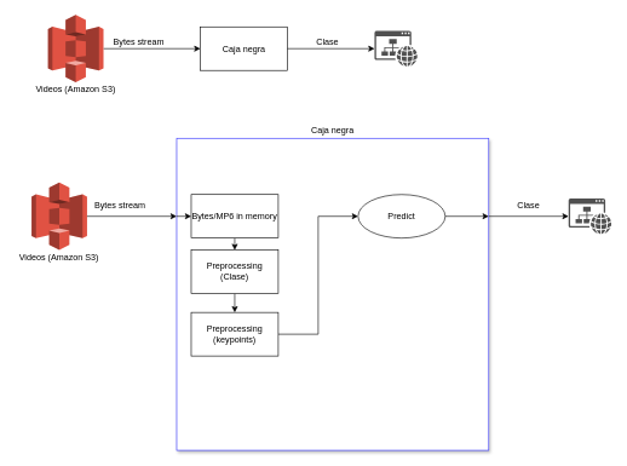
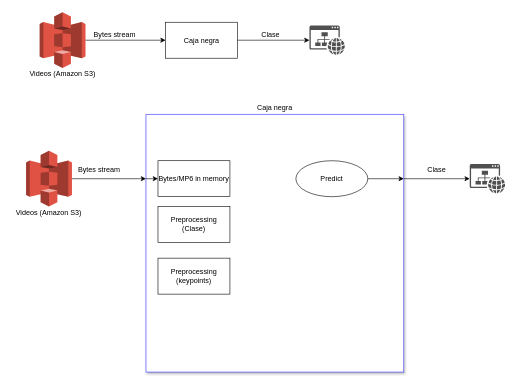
  <mxCell id="0" />
  <mxCell id="1" parent="0" />
  <mxCell id="2" value="" style="whiteSpace=wrap;html=1;aspect=fixed;shadow=1;strokeColor=#3333FF;" parent="1" vertex="1"><mxGeometry x="243" y="190" width="430" height="430" as="geometry" /></mxCell>
  <mxCell id="3" value="Caja negra" style="rounded=0;whiteSpace=wrap;html=1;" parent="1" vertex="1"><mxGeometry x="275.62" y="36.5" width="120" height="60" as="geometry" /></mxCell>
  <mxCell id="4" value="" style="endArrow=classic;html=1;entryX=0;entryY=0.5;entryDx=0;entryDy=0;" parent="1" source="5" target="3" edge="1"><mxGeometry width="50" height="50" relative="1" as="geometry"><mxPoint x="145.62" y="66.5" as="sourcePoint" /><mxPoint x="205.62" y="16.5" as="targetPoint" /></mxGeometry></mxCell>
  <mxCell id="5" value="" style="outlineConnect=0;dashed=0;verticalLabelPosition=bottom;verticalAlign=top;align=center;html=1;shape=mxgraph.aws3.s3;fillColor=#E05243;gradientColor=none;" parent="1" vertex="1"><mxGeometry x="65.62" y="20" width="76.5" height="93" as="geometry" /></mxCell>
  <mxCell id="6" value="Videos (Amazon S3)" style="text;html=1;strokeColor=none;fillColor=none;align=center;verticalAlign=middle;whiteSpace=wrap;rounded=0;" parent="1" vertex="1"><mxGeometry x="43" y="113" width="121.75" height="20" as="geometry" /></mxCell>
  <mxCell id="7" value="Bytes stream" style="text;html=1;strokeColor=none;fillColor=none;align=center;verticalAlign=middle;whiteSpace=wrap;rounded=0;" parent="1" vertex="1"><mxGeometry x="145.62" y="46.5" width="90" height="20" as="geometry" /></mxCell>
  <mxCell id="8" value="" style="sketch=0;pointerEvents=1;shadow=0;dashed=0;html=1;strokeColor=none;fillColor=#505050;labelPosition=center;verticalLabelPosition=bottom;verticalAlign=top;outlineConnect=0;align=center;shape=mxgraph.office.concepts.website;" parent="1" vertex="1"><mxGeometry x="515.62" y="42" width="59" height="49" as="geometry" /></mxCell>
  <mxCell id="9" value="Clase" style="text;html=1;strokeColor=none;fillColor=none;align=center;verticalAlign=middle;whiteSpace=wrap;rounded=0;" parent="1" vertex="1"><mxGeometry x="405.62" y="46.5" width="90" height="20" as="geometry" /></mxCell>
  <mxCell id="10" value="" style="endArrow=classic;html=1;exitX=1;exitY=0.5;exitDx=0;exitDy=0;" parent="1" source="3" target="8" edge="1"><mxGeometry width="50" height="50" relative="1" as="geometry"><mxPoint x="441.12" y="96.5" as="sourcePoint" /><mxPoint x="505.62" y="66.5" as="targetPoint" /></mxGeometry></mxCell>
  <mxCell id="11" value="" style="outlineConnect=0;dashed=0;verticalLabelPosition=bottom;verticalAlign=top;align=center;html=1;shape=mxgraph.aws3.s3;fillColor=#E05243;gradientColor=none;" parent="1" vertex="1"><mxGeometry x="43" y="251" width="76.5" height="93" as="geometry" /></mxCell>
  <mxCell id="12" value="Videos (Amazon S3)" style="text;html=1;strokeColor=none;fillColor=none;align=center;verticalAlign=middle;whiteSpace=wrap;rounded=0;" parent="1" vertex="1"><mxGeometry x="20.37" y="344" width="121.75" height="20" as="geometry" /></mxCell>
  <mxCell id="13" value="" style="sketch=0;pointerEvents=1;shadow=0;dashed=0;html=1;strokeColor=none;fillColor=#505050;labelPosition=center;verticalLabelPosition=bottom;verticalAlign=top;outlineConnect=0;align=center;shape=mxgraph.office.concepts.website;" parent="1" vertex="1"><mxGeometry x="783" y="273" width="59" height="49" as="geometry" /></mxCell>
  <mxCell id="14" value="" style="group" parent="1" vertex="1" connectable="0"><mxGeometry x="119.5" y="273" width="90" height="20" as="geometry" /></mxCell>
  <mxCell id="15" value="Bytes stream" style="text;html=1;strokeColor=none;fillColor=none;align=center;verticalAlign=middle;whiteSpace=wrap;rounded=0;" parent="14" vertex="1"><mxGeometry width="90" height="20" as="geometry" /></mxCell>
  <mxCell id="16" value="" style="group" parent="1" vertex="1" connectable="0"><mxGeometry x="683" y="273" width="90" height="20" as="geometry" /></mxCell>
  <mxCell id="17" value="Clase" style="text;html=1;strokeColor=none;fillColor=none;align=center;verticalAlign=middle;whiteSpace=wrap;rounded=0;" parent="16" vertex="1"><mxGeometry width="90" height="20" as="geometry" /></mxCell>
  <mxCell id="18" value="Caja negra" style="text;html=1;strokeColor=none;fillColor=none;align=center;verticalAlign=middle;whiteSpace=wrap;rounded=0;" parent="1" vertex="1"><mxGeometry x="418" y="170" width="80" height="20" as="geometry" /></mxCell>
  <mxCell id="19" style="edgeStyle=orthogonalEdgeStyle;rounded=0;orthogonalLoop=1;jettySize=auto;html=1;exitX=0;exitY=0.25;exitDx=0;exitDy=0;entryX=0;entryY=0.5;entryDx=0;entryDy=0;" parent="1" source="2" target="23" edge="1"><mxGeometry relative="1" as="geometry" /></mxCell>
  <mxCell id="20" value="" style="endArrow=classic;html=1;exitX=1;exitY=0.25;exitDx=0;exitDy=0;" parent="1" source="2" target="13" edge="1"><mxGeometry width="50" height="50" relative="1" as="geometry"><mxPoint x="673" y="228.25" as="sourcePoint" /><mxPoint x="753" y="221" as="targetPoint" /></mxGeometry></mxCell>
  <mxCell id="21" value="" style="endArrow=classic;html=1;entryX=0;entryY=0.25;entryDx=0;entryDy=0;exitX=1;exitY=0.5;exitDx=0;exitDy=0;exitPerimeter=0;" parent="1" source="11" target="2" edge="1"><mxGeometry width="50" height="50" relative="1" as="geometry"><mxPoint x="163" y="227" as="sourcePoint" /><mxPoint x="170.38" y="314.75" as="targetPoint" /></mxGeometry></mxCell>
- <mxCell id="22" style="edgeStyle=orthogonalEdgeStyle;rounded=0;orthogonalLoop=1;jettySize=auto;html=1;exitX=0.5;exitY=1;exitDx=0;exitDy=0;entryX=0.5;entryY=0;entryDx=0;entryDy=0;" parent="1" source="23" target="25" edge="1"><mxGeometry relative="1" as="geometry" /></mxCell>
  <mxCell id="23" value="Bytes/MP6 in memory" style="rounded=0;whiteSpace=wrap;html=1;" parent="1" vertex="1"><mxGeometry x="263" y="267.5" width="120" height="60" as="geometry" /></mxCell>
- <mxCell id="24" style="edgeStyle=orthogonalEdgeStyle;rounded=0;orthogonalLoop=1;jettySize=auto;html=1;exitX=0.5;exitY=1;exitDx=0;exitDy=0;entryX=0.5;entryY=0;entryDx=0;entryDy=0;" parent="1" source="25" target="27" edge="1"><mxGeometry relative="1" as="geometry" /></mxCell>
  <mxCell id="25" value="Preprocessing (Clase)" style="rounded=0;whiteSpace=wrap;html=1;" parent="1" vertex="1"><mxGeometry x="263" y="344" width="120" height="60" as="geometry" /></mxCell>
- <mxCell id="26" style="edgeStyle=orthogonalEdgeStyle;rounded=0;orthogonalLoop=1;jettySize=auto;html=1;exitX=1;exitY=0.5;exitDx=0;exitDy=0;entryX=0;entryY=0.5;entryDx=0;entryDy=0;" parent="1" source="27" target="29" edge="1"><mxGeometry relative="1" as="geometry" /></mxCell>
  <mxCell id="27" value="Preprocessing (keypoints)" style="rounded=0;whiteSpace=wrap;html=1;" parent="1" vertex="1"><mxGeometry x="263" y="430" width="120" height="60" as="geometry" /></mxCell>
  <mxCell id="28" style="edgeStyle=orthogonalEdgeStyle;rounded=0;orthogonalLoop=1;jettySize=auto;html=1;exitX=1;exitY=0.5;exitDx=0;exitDy=0;entryX=1;entryY=0.25;entryDx=0;entryDy=0;" parent="1" source="29" target="2" edge="1"><mxGeometry relative="1" as="geometry"><Array as="points"><mxPoint x="613" y="298" /></Array></mxGeometry></mxCell>
  <mxCell id="29" value="Predict" style="ellipse;whiteSpace=wrap;html=1;" parent="1" vertex="1"><mxGeometry x="493" y="267.5" width="120" height="60" as="geometry" /></mxCell>
